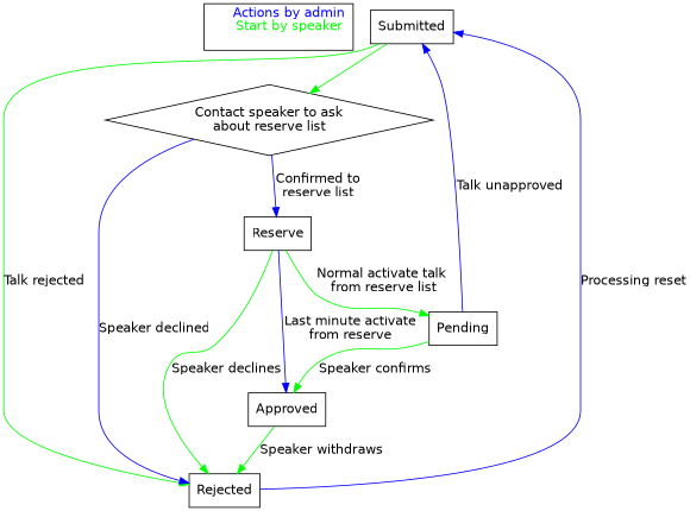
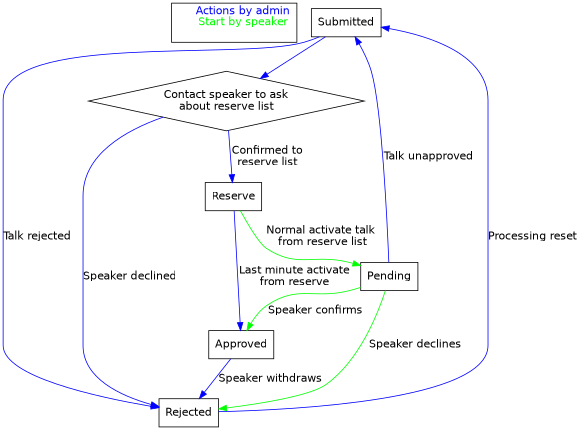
  digraph {
    fontname="DejaVu Sans"
    node [fontname="DejaVu Sans" shape=box]
    edge [color=blue fontname="DejaVu Sans"]
    n1 [label=< 		    <font color="blue">Actions by admin</font><br/> 		    <font color="green">Start by speaker</font><br/> 		> labeljust=l]
    n2 [label=Submitted]
    n3 [label="Contact speaker to ask\nabout reserve list" shape=diamond]
    n4 [label=Rejected]
    n5 [label=Pending]
    n6 [label=Approved]
    n7 [label=Reserve]
    subgraph sub_1 {
      n1
    }
-   n2 -> n3 [color=green xabel="Talk to\nreserve list"]
-   n2 -> n4 [color=green label="Talk rejected"]
+   n2 -> n3 [xabel="Talk to\nreserve list"]
+   n2 -> n4 [label="Talk rejected"]
    n3 -> n4 [label="Speaker declined"]
    n3 -> n7 [label="Confirmed to\nreserve list"]
    n4 -> n2 [label="Processing reset"]
    n5 -> n2 [label="Talk unapproved"]
-   n7 -> n4 [color=green label="Speaker declines"]
+   n5 -> n4 [color=green label="Speaker declines"]
    n5 -> n6 [color=green label="Speaker confirms"]
-   n6 -> n4 [color=green label="Speaker withdraws"]
+   n6 -> n4 [label="Speaker withdraws"]
    n7 -> n5 [color=green label="Normal activate talk\n from reserve list"]
    n7 -> n6 [label="Last minute activate\nfrom reserve"]
  }
